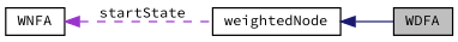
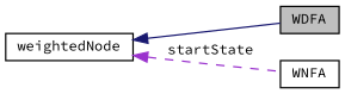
  digraph {
    fontname="Source Code Pro"
    rankdir=LR
    node [color=black fillcolor=white fontname="Source Code Pro" fontsize=10 shape=record style=filled]
    edge [dir=back fontname="Source Code Pro" fontsize=10 labelfontname=Helvetica labelfontsize=10]
    n1 [fillcolor=grey75 fontcolor=black height=0.2 label=WDFA width=0.4]
    n2 [height=0.2 label=WNFA width=0.4]
    n3 [height=0.2 label=weightedNode width=0.4]
    n3 -> n1 [color=midnightblue style=solid]
-   n2 -> n3 [color=darkorchid3 label=" startState" style=dashed]
+   n3 -> n2 [color=darkorchid3 label=" startState" style=dashed]
  }
